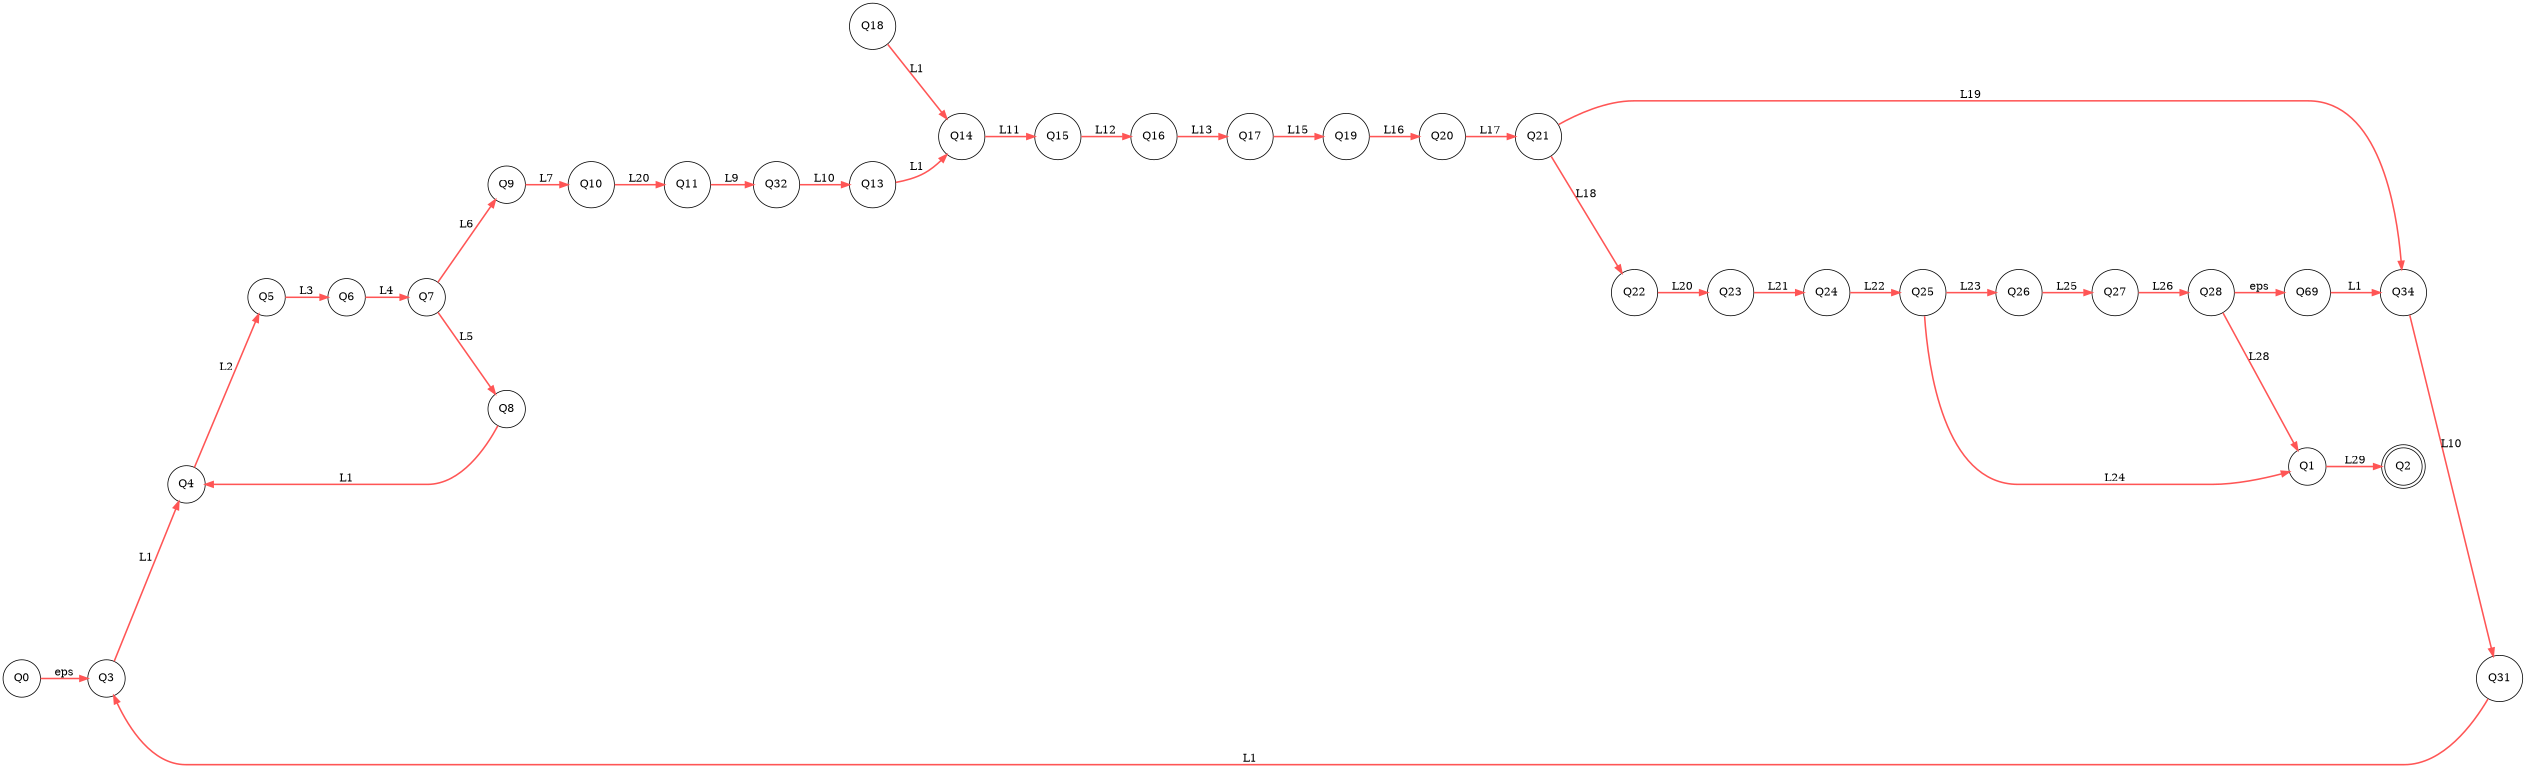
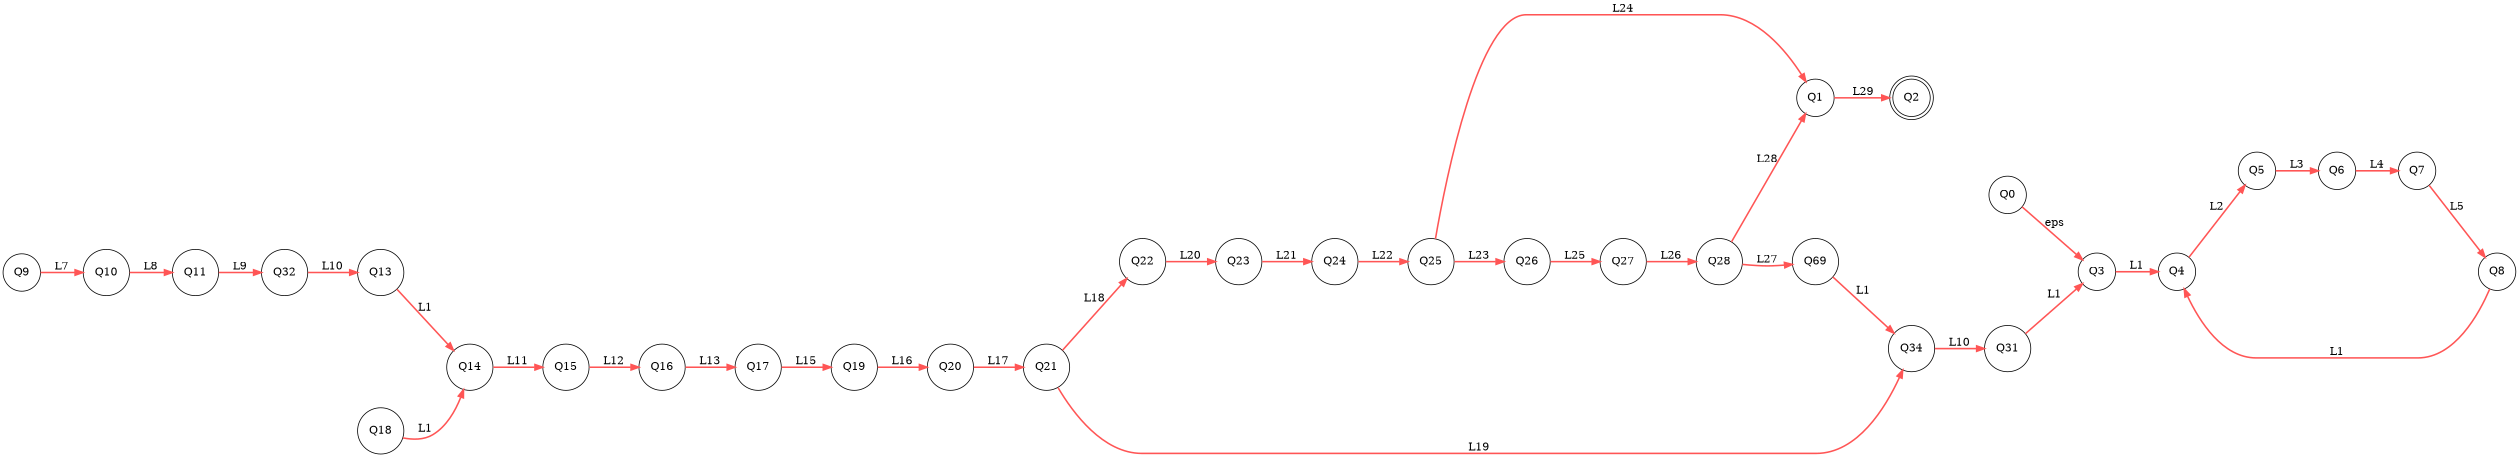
  digraph {
    nodesep=2.0
    rankdir=LR
    node [shape=circle]
    edge [color="#ff5555" style=bold]
    Q0
    Q3
    Q4
    Q5
    Q2 [peripheries=2]
    Q1
    Q6
    Q7
    Q8
    Q9
    Q10
    Q11
    n13 [label=Q32]
    Q13
    Q14
    Q15
    Q16
    Q17
    Q19
    Q18
    Q20
    Q21
    Q22
    n24 [label=Q34]
    Q23
    Q31
    Q24
    Q25
    Q26
    Q27
    Q28
    n32 [label=Q69]
    Q0 -> Q3 [label=eps]
    Q3 -> Q4 [label=L1]
    Q4 -> Q5 [label=L2]
    Q5 -> Q6 [label=L3]
    Q1 -> Q2 [label=L29]
    Q6 -> Q7 [label=L4]
    Q7 -> Q8 [label=L5]
-   Q7 -> Q9 [label=L6]
    Q8 -> Q4 [label=L1]
    Q9 -> Q10 [label=L7]
-   Q10 -> Q11 [label=L20]
+   Q10 -> Q11 [label=L8]
    Q11 -> n13 [label=L9]
    n13 -> Q13 [label=L10]
    Q13 -> Q14 [label=L1]
    Q14 -> Q15 [label=L11]
    Q15 -> Q16 [label=L12]
    Q16 -> Q17 [label=L13]
    Q17 -> Q19 [label=L15]
    Q19 -> Q20 [label=L16]
    Q18 -> Q14 [label=L1]
    Q20 -> Q21 [label=L17]
    Q21 -> Q22 [label=L18]
    Q21 -> n24 [label=L19]
    Q22 -> Q23 [label=L20]
    n24 -> Q31 [label=L10]
    Q23 -> Q24 [label=L21]
    Q31 -> Q3 [label=L1]
    Q24 -> Q25 [label=L22]
    Q25 -> Q1 [label=L24]
    Q25 -> Q26 [label=L23]
    Q26 -> Q27 [label=L25]
    Q27 -> Q28 [label=L26]
    Q28 -> Q1 [label=L28]
-   Q28 -> n32 [label=eps]
+   Q28 -> n32 [label=L27]
    n32 -> n24 [label=L1]
  }
